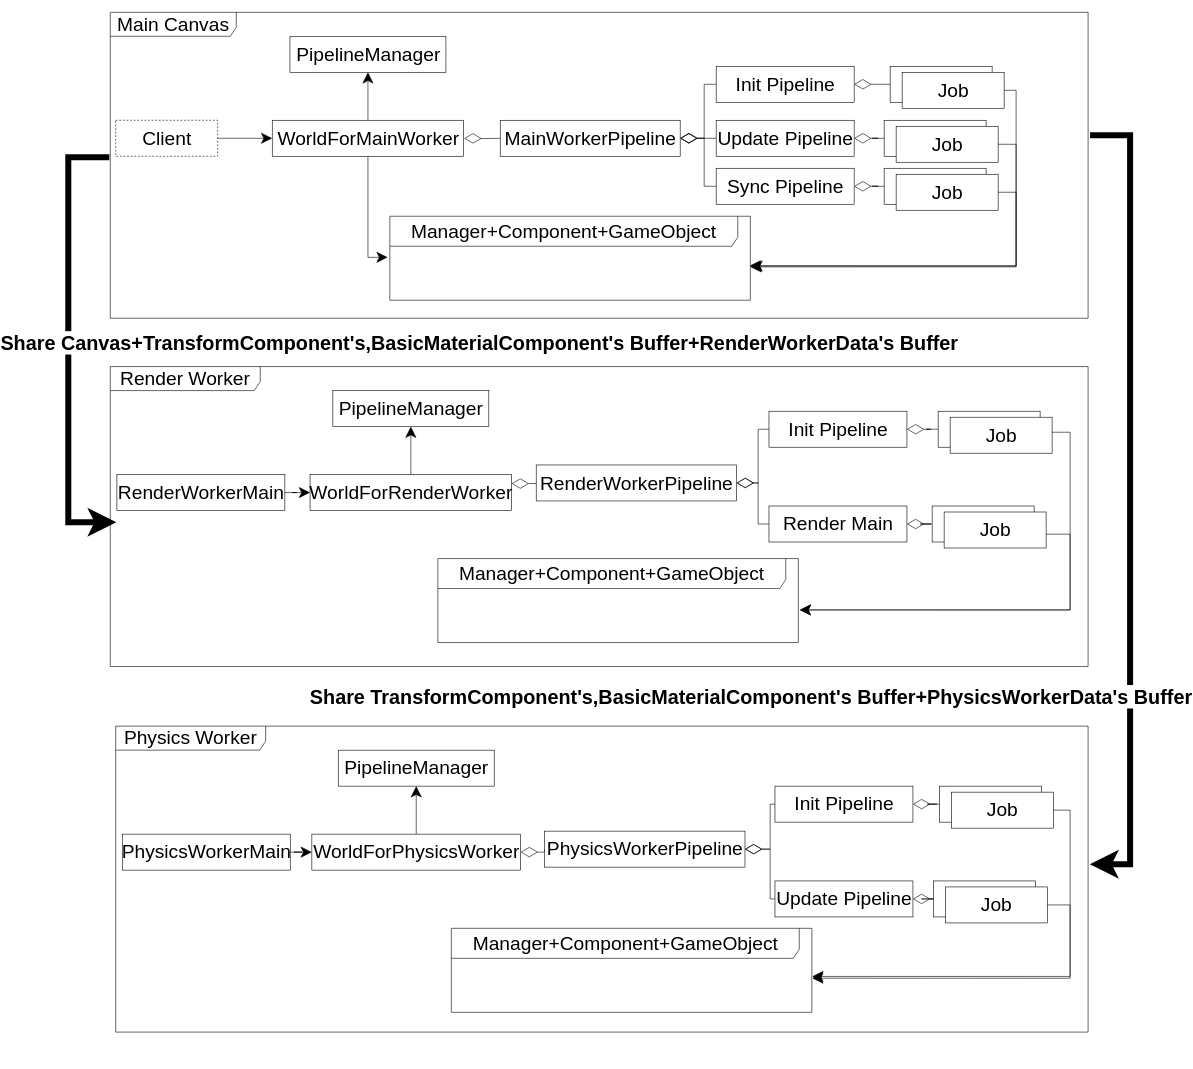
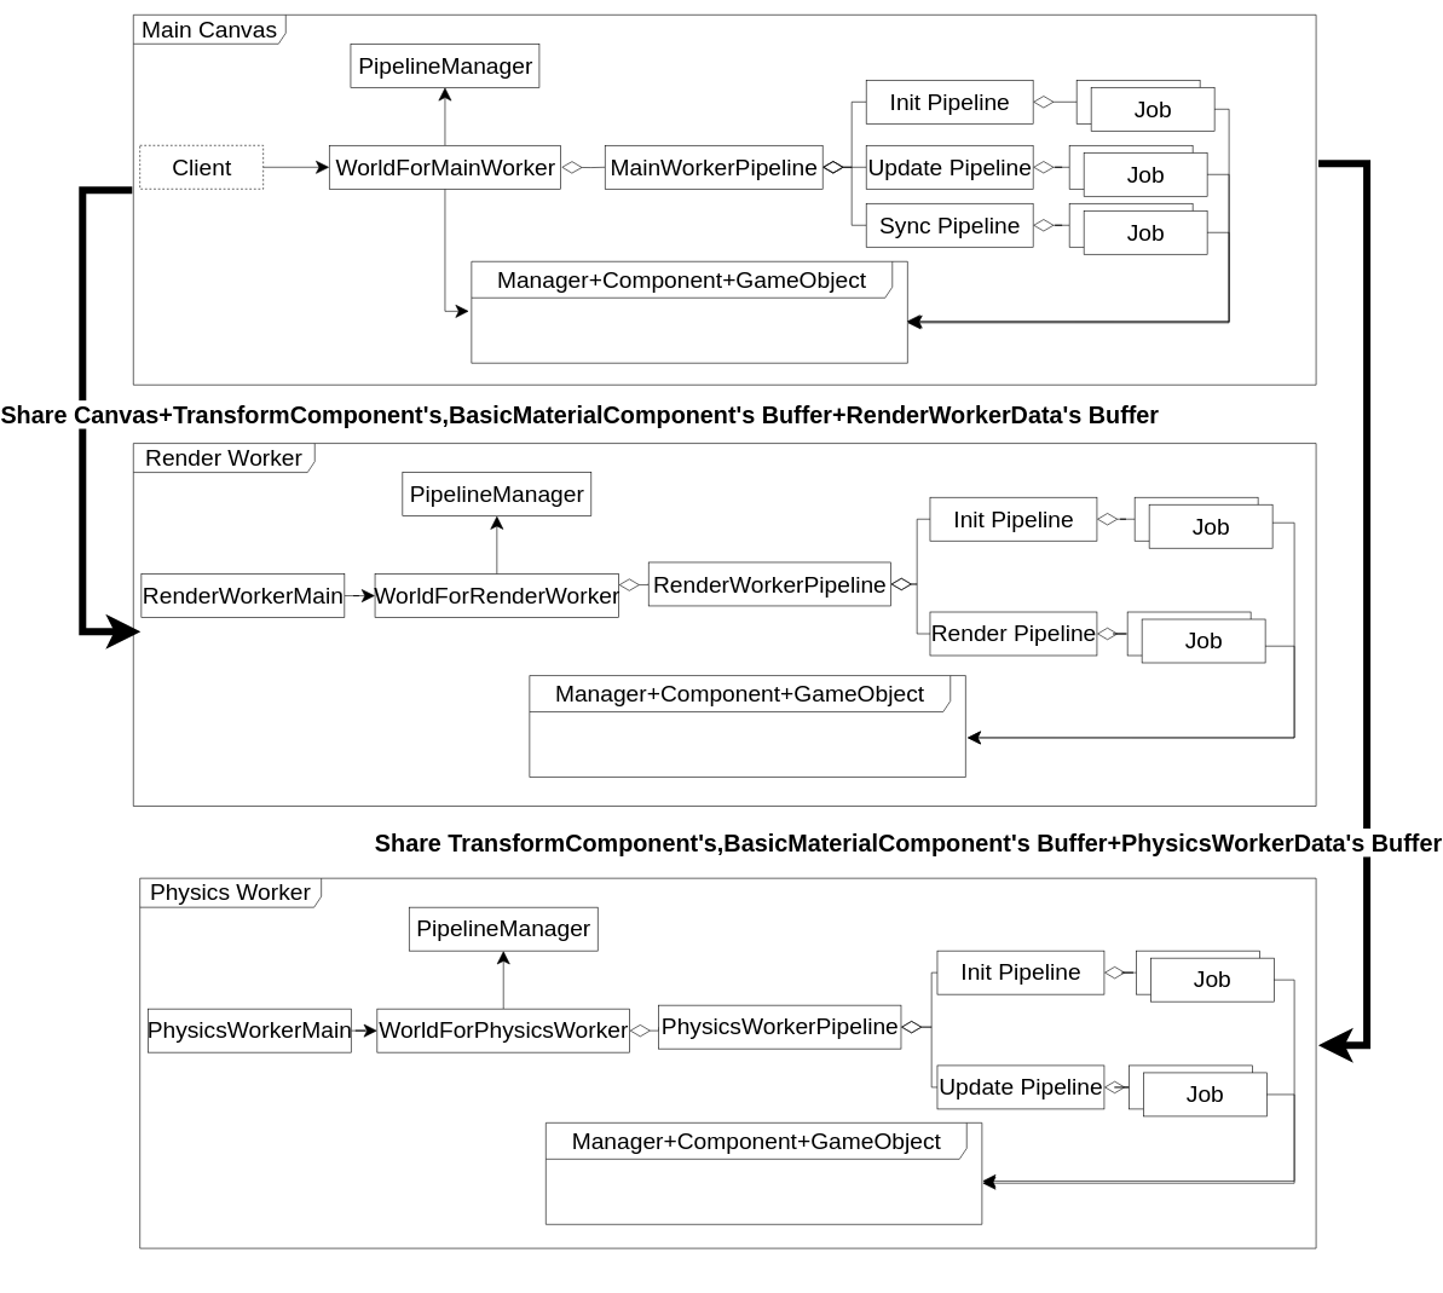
  <mxCell id="0" />
  <mxCell id="1" parent="0" />
  <mxCell id="2" style="edgeStyle=orthogonalEdgeStyle;rounded=0;orthogonalLoop=1;jettySize=auto;html=1;startSize=16;endSize=16;strokeWidth=10;exitX=-0.001;exitY=0.474;exitDx=0;exitDy=0;exitPerimeter=0;" parent="1" source="4" edge="1"><mxGeometry relative="1" as="geometry"><Array as="points"><mxPoint x="20" y="262" /><mxPoint x="20" y="870" /></Array><mxPoint x="100" y="870" as="targetPoint" /></mxGeometry></mxCell>
  <mxCell id="3" value="&lt;span style=&quot;font-size: 33px&quot;&gt;&lt;b&gt;Share Canvas+TransformComponent's,BasicMaterialComponent's Buffer+RenderWorkerData's Buffer&lt;/b&gt;&lt;/span&gt;" style="edgeLabel;html=1;align=center;verticalAlign=middle;resizable=0;points=[];" parent="2" vertex="1" connectable="0"><mxGeometry x="-0.147" y="6" relative="1" as="geometry"><mxPoint x="678" y="54" as="offset" /></mxGeometry></mxCell>
  <mxCell id="4" value="Main Canvas" style="shape=umlFrame;whiteSpace=wrap;html=1;width=210;height=40;fontSize=32;" parent="1" vertex="1"><mxGeometry x="90" y="20" width="1630" height="510" as="geometry" /></mxCell>
  <mxCell id="5" value="&lt;font style=&quot;font-size: 32px&quot;&gt;Manager+&lt;/font&gt;Component+GameObject" style="shape=umlFrame;whiteSpace=wrap;html=1;width=580;height=50;fontSize=32;" parent="1" vertex="1"><mxGeometry x="556" y="360" width="601" height="140" as="geometry" /></mxCell>
  <mxCell id="6" value="" style="edgeStyle=orthogonalEdgeStyle;rounded=0;orthogonalLoop=1;jettySize=auto;html=1;endSize=16;startSize=16;" parent="1" source="7" target="11" edge="1"><mxGeometry relative="1" as="geometry" /></mxCell>
  <mxCell id="7" value="Client" style="html=1;fontSize=32;dashed=1;" parent="1" vertex="1"><mxGeometry x="99" y="200" width="170" height="60" as="geometry" /></mxCell>
  <mxCell id="8" value="" style="edgeStyle=orthogonalEdgeStyle;rounded=0;orthogonalLoop=1;jettySize=auto;html=1;endSize=16;startSize=16;" parent="1" source="11" target="12" edge="1"><mxGeometry relative="1" as="geometry" /></mxCell>
  <mxCell id="9" value="" style="edgeStyle=orthogonalEdgeStyle;rounded=0;orthogonalLoop=1;jettySize=auto;html=1;endSize=26;startSize=26;startArrow=diamondThin;startFill=0;endArrow=none;endFill=0;" parent="1" target="16" edge="1"><mxGeometry relative="1" as="geometry"><mxPoint x="680" y="230" as="sourcePoint" /></mxGeometry></mxCell>
  <mxCell id="10" style="edgeStyle=orthogonalEdgeStyle;rounded=0;orthogonalLoop=1;jettySize=auto;html=1;entryX=-0.006;entryY=0.489;entryDx=0;entryDy=0;entryPerimeter=0;endSize=16;startSize=16;" parent="1" source="11" target="5" edge="1"><mxGeometry relative="1" as="geometry"><mxPoint x="560" y="570" as="targetPoint" /><Array as="points"><mxPoint x="520" y="428" /></Array></mxGeometry></mxCell>
  <mxCell id="11" value="WorldForMainWorker" style="html=1;fontSize=32;" parent="1" vertex="1"><mxGeometry x="360" y="200" width="319" height="60" as="geometry" /></mxCell>
  <mxCell id="12" value="PipelineManager" style="html=1;fontSize=32;" parent="1" vertex="1"><mxGeometry x="389.5" y="60" width="260" height="60" as="geometry" /></mxCell>
  <mxCell id="13" style="edgeStyle=orthogonalEdgeStyle;rounded=0;orthogonalLoop=1;jettySize=auto;html=1;entryX=0;entryY=0.5;entryDx=0;entryDy=0;startArrow=diamondThin;startFill=0;endArrow=none;endFill=0;endSize=26;startSize=26;" parent="1" source="16" target="47" edge="1"><mxGeometry relative="1" as="geometry" /></mxCell>
  <mxCell id="14" style="edgeStyle=orthogonalEdgeStyle;rounded=0;orthogonalLoop=1;jettySize=auto;html=1;entryX=0;entryY=0.5;entryDx=0;entryDy=0;startArrow=diamondThin;startFill=0;endArrow=none;endFill=0;startSize=26;endSize=26;" parent="1" source="16" target="49" edge="1"><mxGeometry relative="1" as="geometry" /></mxCell>
  <mxCell id="15" style="edgeStyle=orthogonalEdgeStyle;rounded=0;orthogonalLoop=1;jettySize=auto;html=1;entryX=0;entryY=0.5;entryDx=0;entryDy=0;startArrow=diamondThin;startFill=0;endArrow=none;endFill=0;startSize=26;endSize=26;" parent="1" source="16" target="51" edge="1"><mxGeometry relative="1" as="geometry" /></mxCell>
  <mxCell id="16" value="MainWorkerPipeline" style="html=1;fontSize=32;" parent="1" vertex="1"><mxGeometry x="740" y="200" width="300" height="60" as="geometry" /></mxCell>
  <mxCell id="17" value="" style="group" parent="1" vertex="1" connectable="0"><mxGeometry x="1390" y="110" width="190" height="70" as="geometry" /></mxCell>
  <mxCell id="18" value="Jobs" style="html=1;fontSize=32;" parent="17" vertex="1"><mxGeometry width="170" height="60" as="geometry" /></mxCell>
  <mxCell id="19" value="Job" style="html=1;fontSize=32;" parent="17" vertex="1"><mxGeometry x="20" y="10" width="170" height="60" as="geometry" /></mxCell>
  <mxCell id="20" value="Render Worker" style="shape=umlFrame;whiteSpace=wrap;html=1;width=250;height=40;fontSize=32;" parent="1" vertex="1"><mxGeometry x="90" y="610.59" width="1630" height="500" as="geometry" /></mxCell>
  <mxCell id="21" value="&lt;font style=&quot;font-size: 32px&quot;&gt;Manager+&lt;/font&gt;Component+GameObject" style="shape=umlFrame;whiteSpace=wrap;html=1;width=580;height=50;fontSize=32;" parent="1" vertex="1"><mxGeometry x="636" y="930.59" width="601" height="140" as="geometry" /></mxCell>
  <mxCell id="22" value="" style="edgeStyle=orthogonalEdgeStyle;rounded=0;orthogonalLoop=1;jettySize=auto;html=1;endSize=16;startSize=16;" parent="1" source="23" target="26" edge="1"><mxGeometry relative="1" as="geometry" /></mxCell>
  <mxCell id="23" value="RenderWorkerMain" style="html=1;fontSize=32;" parent="1" vertex="1"><mxGeometry x="101" y="790.59" width="280" height="60" as="geometry" /></mxCell>
  <mxCell id="24" value="" style="edgeStyle=orthogonalEdgeStyle;rounded=0;orthogonalLoop=1;jettySize=auto;html=1;endSize=16;startSize=16;" parent="1" source="26" target="27" edge="1"><mxGeometry relative="1" as="geometry" /></mxCell>
  <mxCell id="25" value="" style="edgeStyle=orthogonalEdgeStyle;rounded=0;orthogonalLoop=1;jettySize=auto;html=1;endSize=26;startSize=26;startArrow=diamondThin;startFill=0;endArrow=none;endFill=0;exitX=1;exitY=0.25;exitDx=0;exitDy=0;" parent="1" source="26" target="30" edge="1"><mxGeometry relative="1" as="geometry" /></mxCell>
  <mxCell id="26" value="WorldForRenderWorker" style="html=1;fontSize=32;" parent="1" vertex="1"><mxGeometry x="423" y="790.59" width="336" height="60" as="geometry" /></mxCell>
  <mxCell id="27" value="PipelineManager" style="html=1;fontSize=32;" parent="1" vertex="1"><mxGeometry x="461" y="650.59" width="260" height="60" as="geometry" /></mxCell>
  <mxCell id="28" style="edgeStyle=orthogonalEdgeStyle;rounded=0;orthogonalLoop=1;jettySize=auto;html=1;entryX=0;entryY=0.5;entryDx=0;entryDy=0;startArrow=diamondThin;startFill=0;endArrow=none;endFill=0;startSize=26;endSize=26;" parent="1" source="30" target="65" edge="1"><mxGeometry relative="1" as="geometry"><Array as="points"><mxPoint x="1170" y="805" /><mxPoint x="1170" y="715" /></Array></mxGeometry></mxCell>
  <mxCell id="29" style="edgeStyle=orthogonalEdgeStyle;rounded=0;orthogonalLoop=1;jettySize=auto;html=1;entryX=0;entryY=0.5;entryDx=0;entryDy=0;startArrow=diamondThin;startFill=0;endArrow=none;endFill=0;startSize=26;endSize=26;" parent="1" source="30" target="67" edge="1"><mxGeometry relative="1" as="geometry"><Array as="points"><mxPoint x="1170" y="805" /><mxPoint x="1170" y="873" /></Array></mxGeometry></mxCell>
  <mxCell id="30" value="RenderWorkerPipeline" style="html=1;fontSize=32;" parent="1" vertex="1"><mxGeometry x="800" y="774.59" width="334" height="60" as="geometry" /></mxCell>
  <mxCell id="31" style="edgeStyle=orthogonalEdgeStyle;rounded=0;orthogonalLoop=1;jettySize=auto;html=1;entryX=0;entryY=0.5;entryDx=0;entryDy=0;startArrow=diamondThin;startFill=0;endArrow=none;endFill=0;startSize=16;endSize=16;" parent="1" edge="1"><mxGeometry relative="1" as="geometry"><mxPoint x="1076" y="1030" as="sourcePoint" /></mxGeometry></mxCell>
  <mxCell id="32" value="Physics Worker" style="shape=umlFrame;whiteSpace=wrap;html=1;width=250;height=40;fontSize=32;" parent="1" vertex="1"><mxGeometry x="99" y="1210" width="1621" height="510" as="geometry" /></mxCell>
  <mxCell id="33" value="&lt;font style=&quot;font-size: 32px&quot;&gt;Manager+&lt;/font&gt;Component+GameObject" style="shape=umlFrame;whiteSpace=wrap;html=1;width=580;height=50;fontSize=32;" parent="1" vertex="1"><mxGeometry x="658.5" y="1547" width="601" height="140" as="geometry" /></mxCell>
  <mxCell id="34" value="" style="edgeStyle=orthogonalEdgeStyle;rounded=0;orthogonalLoop=1;jettySize=auto;html=1;endSize=16;startSize=16;" parent="1" source="35" target="38" edge="1"><mxGeometry relative="1" as="geometry" /></mxCell>
  <mxCell id="35" value="PhysicsWorkerMain" style="html=1;fontSize=32;" parent="1" vertex="1"><mxGeometry x="110" y="1390" width="280" height="60" as="geometry" /></mxCell>
  <mxCell id="36" value="" style="edgeStyle=orthogonalEdgeStyle;rounded=0;orthogonalLoop=1;jettySize=auto;html=1;endSize=16;startSize=16;" parent="1" source="38" target="39" edge="1"><mxGeometry relative="1" as="geometry" /></mxCell>
  <mxCell id="37" value="" style="edgeStyle=orthogonalEdgeStyle;rounded=0;orthogonalLoop=1;jettySize=auto;html=1;endSize=26;startSize=26;startArrow=diamondThin;startFill=0;endArrow=none;endFill=0;exitX=1;exitY=0.5;exitDx=0;exitDy=0;entryX=0;entryY=0.5;entryDx=0;entryDy=0;" parent="1" source="38" target="42" edge="1"><mxGeometry relative="1" as="geometry"><mxPoint x="774" y="1450" as="sourcePoint" /></mxGeometry></mxCell>
  <mxCell id="38" value="WorldForPhysicsWorker" style="html=1;fontSize=32;" parent="1" vertex="1"><mxGeometry x="426" y="1390" width="348" height="60" as="geometry" /></mxCell>
  <mxCell id="39" value="PipelineManager" style="html=1;fontSize=32;" parent="1" vertex="1"><mxGeometry x="470" y="1250" width="260" height="60" as="geometry" /></mxCell>
  <mxCell id="40" style="edgeStyle=orthogonalEdgeStyle;rounded=0;orthogonalLoop=1;jettySize=auto;html=1;entryX=0;entryY=0.5;entryDx=0;entryDy=0;startArrow=diamondThin;startFill=0;endArrow=none;endFill=0;startSize=26;endSize=26;" parent="1" source="42" target="77" edge="1"><mxGeometry relative="1" as="geometry"><Array as="points"><mxPoint x="1190" y="1415" /><mxPoint x="1190" y="1340" /></Array></mxGeometry></mxCell>
  <mxCell id="41" style="edgeStyle=orthogonalEdgeStyle;rounded=0;orthogonalLoop=1;jettySize=auto;html=1;entryX=0;entryY=0.5;entryDx=0;entryDy=0;startArrow=diamondThin;startFill=0;endArrow=none;endFill=0;startSize=26;endSize=26;" parent="1" source="42" target="79" edge="1"><mxGeometry relative="1" as="geometry"><Array as="points"><mxPoint x="1190" y="1415" /><mxPoint x="1190" y="1498" /></Array></mxGeometry></mxCell>
  <mxCell id="42" value="PhysicsWorkerPipeline" style="html=1;fontSize=32;" parent="1" vertex="1"><mxGeometry x="814" y="1385" width="334" height="60" as="geometry" /></mxCell>
  <mxCell id="43" style="edgeStyle=orthogonalEdgeStyle;rounded=0;orthogonalLoop=1;jettySize=auto;html=1;entryX=0;entryY=0.5;entryDx=0;entryDy=0;startArrow=diamondThin;startFill=0;endArrow=none;endFill=0;startSize=16;endSize=16;" parent="1" edge="1"><mxGeometry relative="1" as="geometry"><mxPoint x="1076" y="1760" as="sourcePoint" /></mxGeometry></mxCell>
  <mxCell id="44" style="edgeStyle=orthogonalEdgeStyle;rounded=0;orthogonalLoop=1;jettySize=auto;html=1;startSize=16;endSize=16;strokeWidth=10;exitX=1.002;exitY=0.402;exitDx=0;exitDy=0;exitPerimeter=0;" parent="1" source="4" edge="1"><mxGeometry relative="1" as="geometry"><mxPoint x="1688.62" y="330" as="sourcePoint" /><mxPoint x="1723" y="1440" as="targetPoint" /><Array as="points"><mxPoint x="1790" y="225" /><mxPoint x="1790" y="1440" /></Array></mxGeometry></mxCell>
  <mxCell id="45" value="&lt;span style=&quot;font-size: 33px&quot;&gt;&lt;b&gt;Share TransformComponent's,BasicMaterialComponent's Buffer+PhysicsWorkerData's Buffer&lt;/b&gt;&lt;/span&gt;" style="edgeLabel;html=1;align=center;verticalAlign=middle;resizable=0;points=[];" parent="44" vertex="1" connectable="0"><mxGeometry x="-0.147" y="6" relative="1" as="geometry"><mxPoint x="-639" y="427" as="offset" /></mxGeometry></mxCell>
  <mxCell id="46" style="edgeStyle=orthogonalEdgeStyle;rounded=0;orthogonalLoop=1;jettySize=auto;html=1;entryX=0;entryY=0.5;entryDx=0;entryDy=0;startArrow=diamondThin;startFill=0;endArrow=none;endFill=0;startSize=26;endSize=26;" parent="1" source="47" target="53" edge="1"><mxGeometry relative="1" as="geometry" /></mxCell>
  <mxCell id="47" value="Update Pipeline" style="html=1;fontSize=32;" parent="1" vertex="1"><mxGeometry x="1100" y="200" width="230" height="60" as="geometry" /></mxCell>
  <mxCell id="48" style="edgeStyle=orthogonalEdgeStyle;rounded=0;orthogonalLoop=1;jettySize=auto;html=1;entryX=0;entryY=0.5;entryDx=0;entryDy=0;startArrow=diamondThin;startFill=0;endArrow=none;endFill=0;startSize=26;endSize=26;" parent="1" source="49" target="18" edge="1"><mxGeometry relative="1" as="geometry" /></mxCell>
  <mxCell id="49" value="Init Pipeline" style="html=1;fontSize=32;" parent="1" vertex="1"><mxGeometry x="1100" y="110" width="230" height="60" as="geometry" /></mxCell>
  <mxCell id="50" style="edgeStyle=orthogonalEdgeStyle;rounded=0;orthogonalLoop=1;jettySize=auto;html=1;entryX=0;entryY=0.5;entryDx=0;entryDy=0;startArrow=diamondThin;startFill=0;endArrow=none;endFill=0;startSize=26;endSize=26;" parent="1" source="51" target="56" edge="1"><mxGeometry relative="1" as="geometry" /></mxCell>
  <mxCell id="51" value="Sync Pipeline" style="html=1;fontSize=32;" parent="1" vertex="1"><mxGeometry x="1100" y="280" width="230" height="60" as="geometry" /></mxCell>
  <mxCell id="52" value="" style="group" parent="1" vertex="1" connectable="0"><mxGeometry x="1380" y="200" width="190" height="70" as="geometry" /></mxCell>
  <mxCell id="53" value="Jobs" style="html=1;fontSize=32;" parent="52" vertex="1"><mxGeometry width="170" height="60" as="geometry" /></mxCell>
  <mxCell id="54" value="Job" style="html=1;fontSize=32;" parent="52" vertex="1"><mxGeometry x="20" y="10" width="170" height="60" as="geometry" /></mxCell>
  <mxCell id="55" value="" style="group" parent="1" vertex="1" connectable="0"><mxGeometry x="1380" y="280" width="190" height="70" as="geometry" /></mxCell>
  <mxCell id="56" value="Jobs" style="html=1;fontSize=32;" parent="55" vertex="1"><mxGeometry width="170" height="60" as="geometry" /></mxCell>
  <mxCell id="57" value="Job" style="html=1;fontSize=32;" parent="55" vertex="1"><mxGeometry x="20" y="10" width="170" height="60" as="geometry" /></mxCell>
  <mxCell id="58" style="edgeStyle=orthogonalEdgeStyle;rounded=0;orthogonalLoop=1;jettySize=auto;html=1;entryX=0.998;entryY=0.589;entryDx=0;entryDy=0;entryPerimeter=0;startArrow=none;startFill=0;endArrow=classic;endFill=1;startSize=16;endSize=16;" parent="1" source="19" target="5" edge="1"><mxGeometry relative="1" as="geometry"><Array as="points"><mxPoint x="1600" y="150" /><mxPoint x="1600" y="443" /></Array></mxGeometry></mxCell>
  <mxCell id="59" style="edgeStyle=orthogonalEdgeStyle;rounded=0;orthogonalLoop=1;jettySize=auto;html=1;entryX=1;entryY=0.603;entryDx=0;entryDy=0;entryPerimeter=0;startArrow=none;startFill=0;endArrow=classic;endFill=1;startSize=16;endSize=16;" parent="1" source="54" target="5" edge="1"><mxGeometry relative="1" as="geometry"><Array as="points"><mxPoint x="1600" y="240" /><mxPoint x="1600" y="444" /></Array></mxGeometry></mxCell>
  <mxCell id="60" style="edgeStyle=orthogonalEdgeStyle;rounded=0;orthogonalLoop=1;jettySize=auto;html=1;entryX=1.003;entryY=0.593;entryDx=0;entryDy=0;entryPerimeter=0;startArrow=none;startFill=0;endArrow=classic;endFill=1;startSize=16;endSize=16;" parent="1" source="57" target="5" edge="1"><mxGeometry relative="1" as="geometry"><Array as="points"><mxPoint x="1600" y="320" /><mxPoint x="1600" y="443" /></Array></mxGeometry></mxCell>
  <mxCell id="61" value="" style="group" parent="1" vertex="1" connectable="0"><mxGeometry x="1470" y="685" width="190" height="70" as="geometry" /></mxCell>
  <mxCell id="62" value="Jobs" style="html=1;fontSize=32;" parent="61" vertex="1"><mxGeometry width="170" height="60" as="geometry" /></mxCell>
  <mxCell id="63" value="Job" style="html=1;fontSize=32;" parent="61" vertex="1"><mxGeometry x="20" y="10" width="170" height="60" as="geometry" /></mxCell>
  <mxCell id="64" style="edgeStyle=orthogonalEdgeStyle;rounded=0;orthogonalLoop=1;jettySize=auto;html=1;entryX=0;entryY=0.5;entryDx=0;entryDy=0;startArrow=diamondThin;startFill=0;endArrow=none;endFill=0;startSize=26;endSize=26;" parent="1" source="65" target="62" edge="1"><mxGeometry relative="1" as="geometry" /></mxCell>
  <mxCell id="65" value="Init Pipeline" style="html=1;fontSize=32;" parent="1" vertex="1"><mxGeometry x="1188" y="685" width="230" height="60" as="geometry" /></mxCell>
  <mxCell id="66" style="edgeStyle=orthogonalEdgeStyle;rounded=0;orthogonalLoop=1;jettySize=auto;html=1;entryX=0;entryY=0.5;entryDx=0;entryDy=0;startArrow=diamondThin;startFill=0;endArrow=none;endFill=0;startSize=26;endSize=26;" parent="1" source="67" target="69" edge="1"><mxGeometry relative="1" as="geometry" /></mxCell>
- <mxCell id="67" value="Render Main" style="html=1;fontSize=32;" parent="1" vertex="1"><mxGeometry x="1188" y="843" width="230" height="60" as="geometry" /></mxCell>
+ <mxCell id="67" value="Render Pipeline" style="html=1;fontSize=32;" parent="1" vertex="1"><mxGeometry x="1188" y="843" width="230" height="60" as="geometry" /></mxCell>
  <mxCell id="68" value="" style="group" parent="1" vertex="1" connectable="0"><mxGeometry x="1460" y="843" width="190" height="70" as="geometry" /></mxCell>
  <mxCell id="69" value="Jobs" style="html=1;fontSize=32;" parent="68" vertex="1"><mxGeometry width="170" height="60" as="geometry" /></mxCell>
  <mxCell id="70" value="Job" style="html=1;fontSize=32;" parent="68" vertex="1"><mxGeometry x="20" y="10" width="170" height="60" as="geometry" /></mxCell>
  <mxCell id="71" style="edgeStyle=orthogonalEdgeStyle;rounded=0;orthogonalLoop=1;jettySize=auto;html=1;entryX=1.004;entryY=0.612;entryDx=0;entryDy=0;entryPerimeter=0;startArrow=none;startFill=0;endArrow=classic;endFill=1;startSize=16;endSize=16;" parent="1" source="63" target="21" edge="1"><mxGeometry relative="1" as="geometry"><Array as="points"><mxPoint x="1690" y="720" /><mxPoint x="1690" y="1016" /></Array></mxGeometry></mxCell>
  <mxCell id="72" style="edgeStyle=orthogonalEdgeStyle;rounded=0;orthogonalLoop=1;jettySize=auto;html=1;entryX=1.004;entryY=0.612;entryDx=0;entryDy=0;entryPerimeter=0;startArrow=none;startFill=0;endArrow=classic;endFill=1;startSize=16;endSize=16;" parent="1" source="70" target="21" edge="1"><mxGeometry relative="1" as="geometry"><Array as="points"><mxPoint x="1690" y="890" /><mxPoint x="1690" y="1016" /></Array></mxGeometry></mxCell>
  <mxCell id="73" value="" style="group" parent="1" vertex="1" connectable="0"><mxGeometry x="1472" y="1310" width="190" height="70" as="geometry" /></mxCell>
  <mxCell id="74" value="Jobs" style="html=1;fontSize=32;" parent="73" vertex="1"><mxGeometry width="170" height="60" as="geometry" /></mxCell>
  <mxCell id="75" value="Job" style="html=1;fontSize=32;" parent="73" vertex="1"><mxGeometry x="20" y="10" width="170" height="60" as="geometry" /></mxCell>
  <mxCell id="76" style="edgeStyle=orthogonalEdgeStyle;rounded=0;orthogonalLoop=1;jettySize=auto;html=1;entryX=0;entryY=0.5;entryDx=0;entryDy=0;startArrow=diamondThin;startFill=0;endArrow=none;endFill=0;startSize=26;endSize=26;" parent="1" source="77" target="74" edge="1"><mxGeometry relative="1" as="geometry" /></mxCell>
  <mxCell id="77" value="Init Pipeline" style="html=1;fontSize=32;" parent="1" vertex="1"><mxGeometry x="1198" y="1310" width="230" height="60" as="geometry" /></mxCell>
  <mxCell id="78" style="edgeStyle=orthogonalEdgeStyle;rounded=0;orthogonalLoop=1;jettySize=auto;html=1;entryX=0;entryY=0.5;entryDx=0;entryDy=0;startArrow=diamondThin;startFill=0;endArrow=none;endFill=0;startSize=26;endSize=26;" parent="1" source="79" target="81" edge="1"><mxGeometry relative="1" as="geometry" /></mxCell>
  <mxCell id="79" value="Update Pipeline" style="html=1;fontSize=32;" parent="1" vertex="1"><mxGeometry x="1198" y="1468" width="230" height="60" as="geometry" /></mxCell>
  <mxCell id="80" value="" style="group" parent="1" vertex="1" connectable="0"><mxGeometry x="1462" y="1468" width="190" height="70" as="geometry" /></mxCell>
  <mxCell id="81" value="Jobs" style="html=1;fontSize=32;" parent="80" vertex="1"><mxGeometry width="170" height="60" as="geometry" /></mxCell>
  <mxCell id="82" value="Job" style="html=1;fontSize=32;" parent="80" vertex="1"><mxGeometry x="20" y="10" width="170" height="60" as="geometry" /></mxCell>
  <mxCell id="83" style="edgeStyle=orthogonalEdgeStyle;rounded=0;orthogonalLoop=1;jettySize=auto;html=1;entryX=1.001;entryY=0.573;entryDx=0;entryDy=0;entryPerimeter=0;startArrow=none;startFill=0;endArrow=classic;endFill=1;startSize=16;endSize=16;" parent="1" source="75" target="33" edge="1"><mxGeometry relative="1" as="geometry"><Array as="points"><mxPoint x="1690" y="1350" /><mxPoint x="1690" y="1627" /></Array></mxGeometry></mxCell>
  <mxCell id="84" style="edgeStyle=orthogonalEdgeStyle;rounded=0;orthogonalLoop=1;jettySize=auto;html=1;entryX=1.001;entryY=0.594;entryDx=0;entryDy=0;entryPerimeter=0;startArrow=none;startFill=0;endArrow=classic;endFill=1;startSize=16;endSize=16;" parent="1" source="82" target="33" edge="1"><mxGeometry relative="1" as="geometry"><Array as="points"><mxPoint x="1690" y="1508" /><mxPoint x="1690" y="1630" /></Array></mxGeometry></mxCell>
